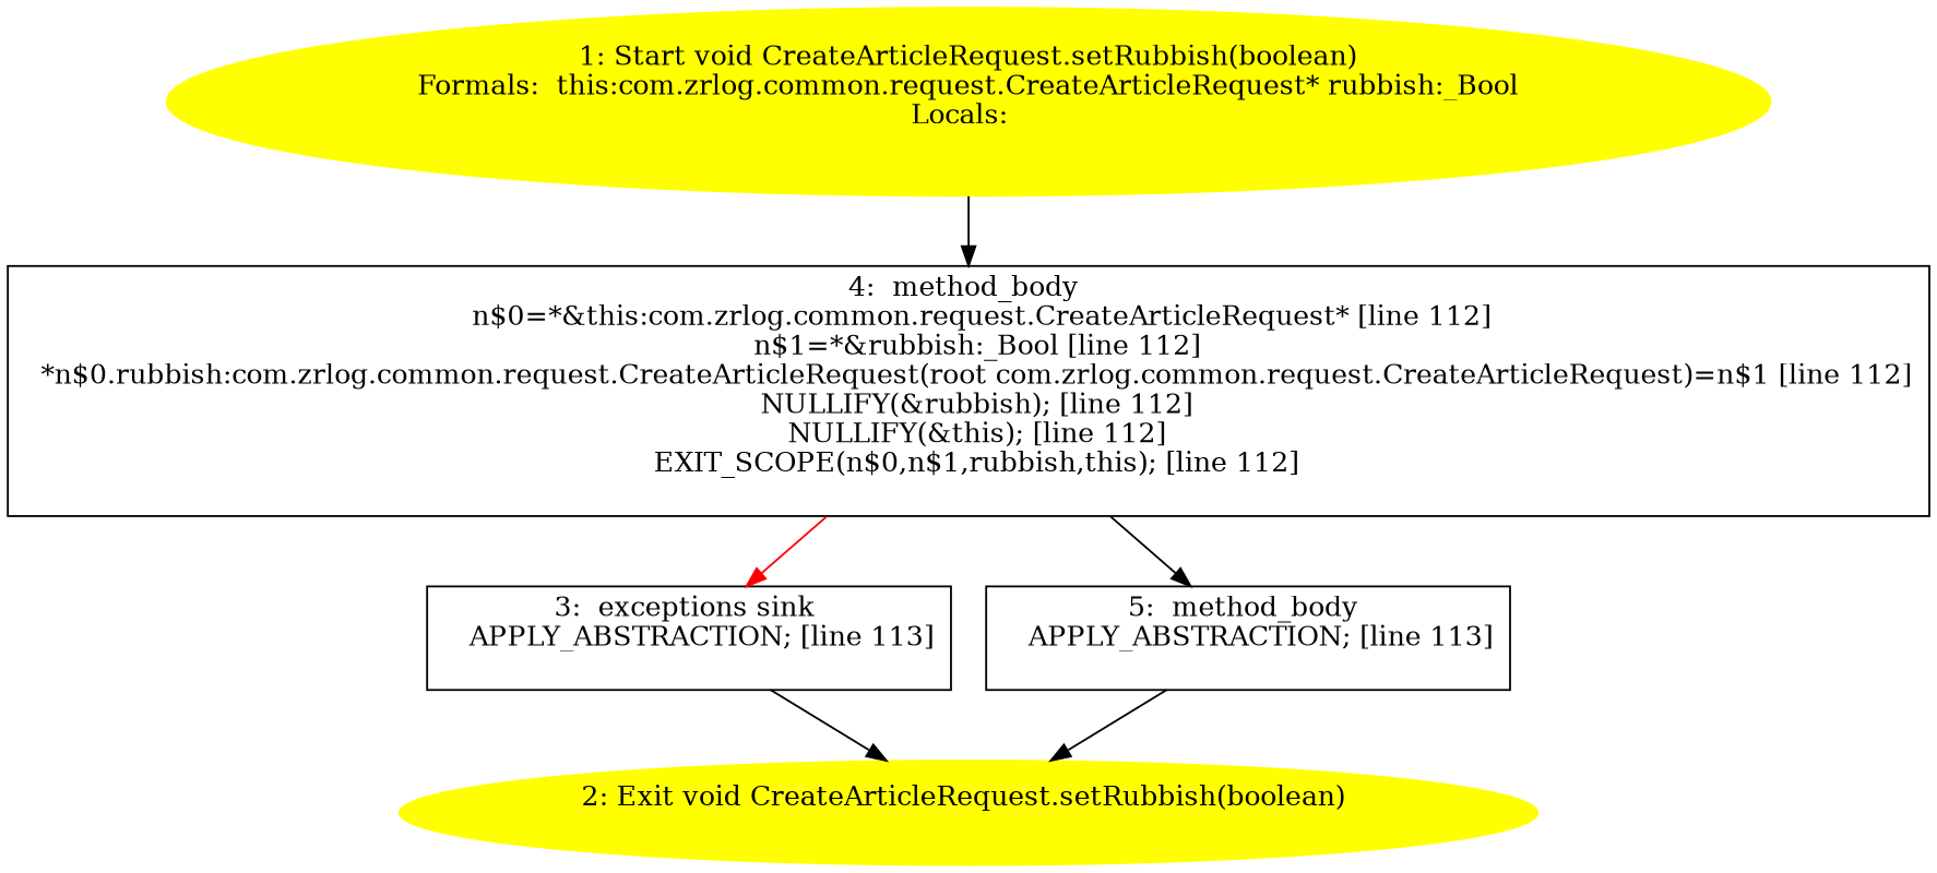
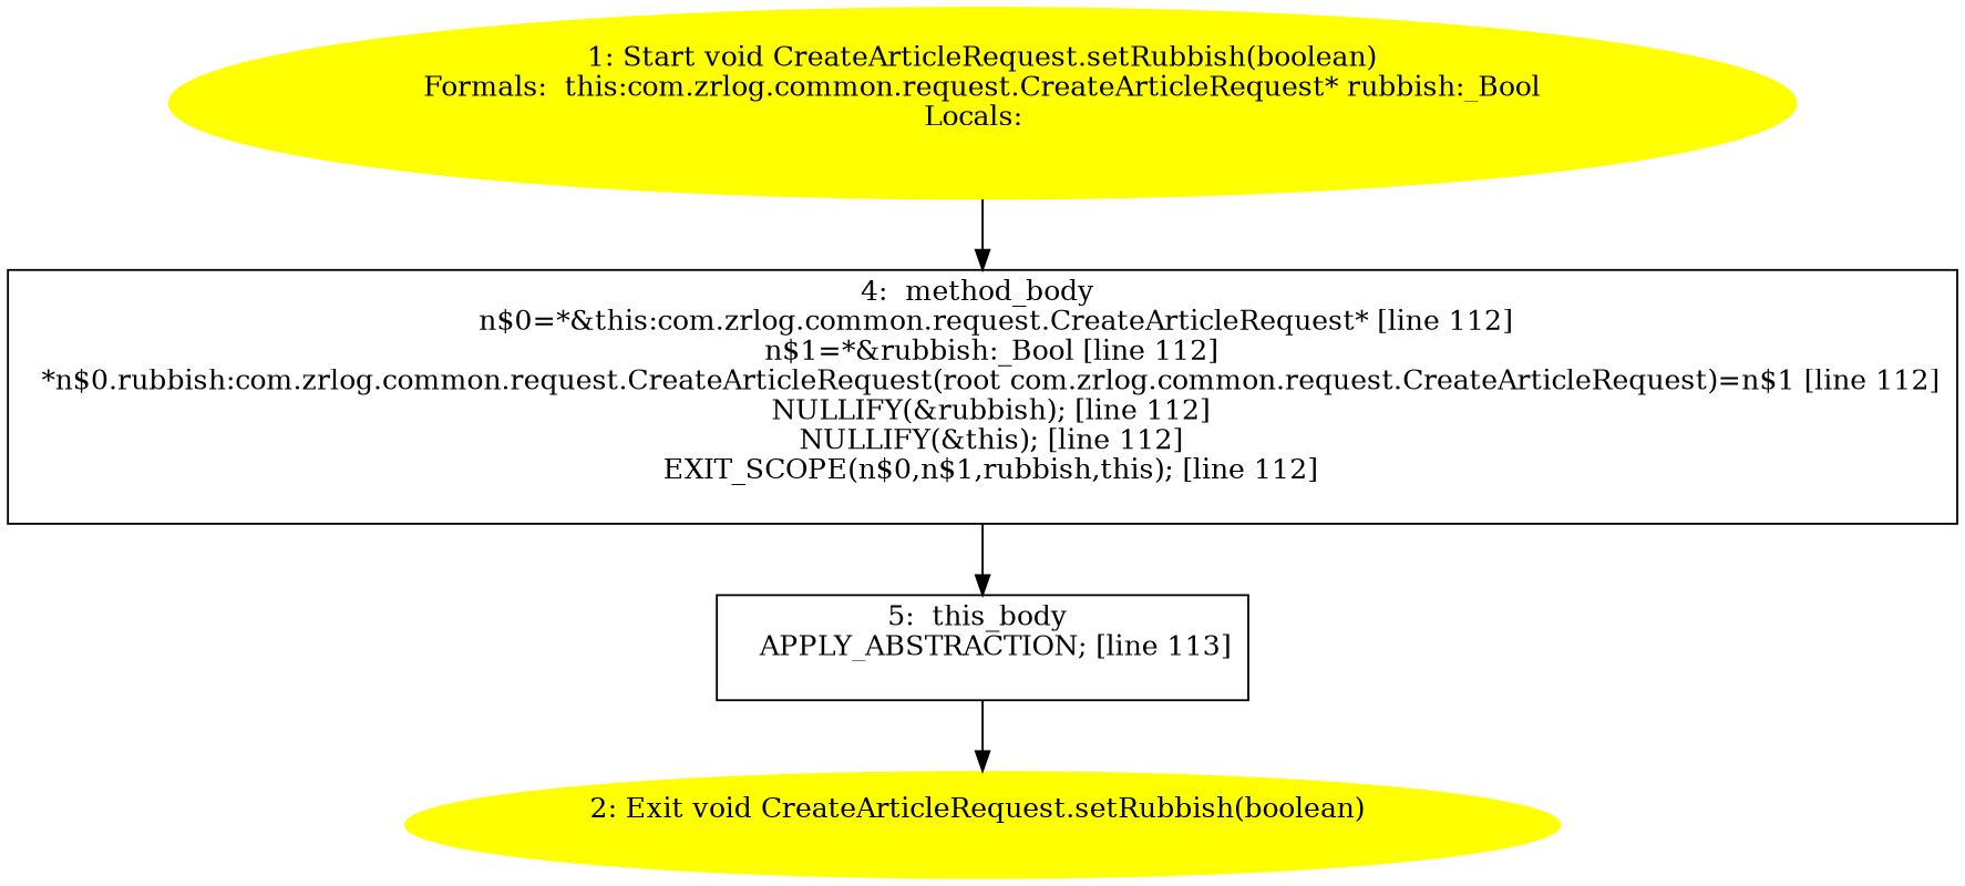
  digraph {
    node [shape=box]
    n1 [color=yellow label="1: Start void CreateArticleRequest.setRubbish(boolean)\nFormals:  this:com.zrlog.common.request.CreateArticleRequest* rubbish:_Bool\nLocals:  \n  " style=filled shape=""]
    n2 [label="4:  method_body \n   n$0=*&this:com.zrlog.common.request.CreateArticleRequest* [line 112]\n  n$1=*&rubbish:_Bool [line 112]\n  *n$0.rubbish:com.zrlog.common.request.CreateArticleRequest(root com.zrlog.common.request.CreateArticleRequest)=n$1 [line 112]\n  NULLIFY(&rubbish); [line 112]\n  NULLIFY(&this); [line 112]\n  EXIT_SCOPE(n$0,n$1,rubbish,this); [line 112]\n "]
-   n3 [label="3:  exceptions sink \n   APPLY_ABSTRACTION; [line 113]\n "]
-   n4 [label="5:  method_body \n   APPLY_ABSTRACTION; [line 113]\n "]
+   n4 [label="5:  this_body \n   APPLY_ABSTRACTION; [line 113]\n "]
    n5 [color=yellow label="2: Exit void CreateArticleRequest.setRubbish(boolean) \n  " style=filled shape=""]
    n1 -> n2
-   n2 -> n3 [color=red]
    n2 -> n4
-   n3 -> n5
    n4 -> n5
  }
